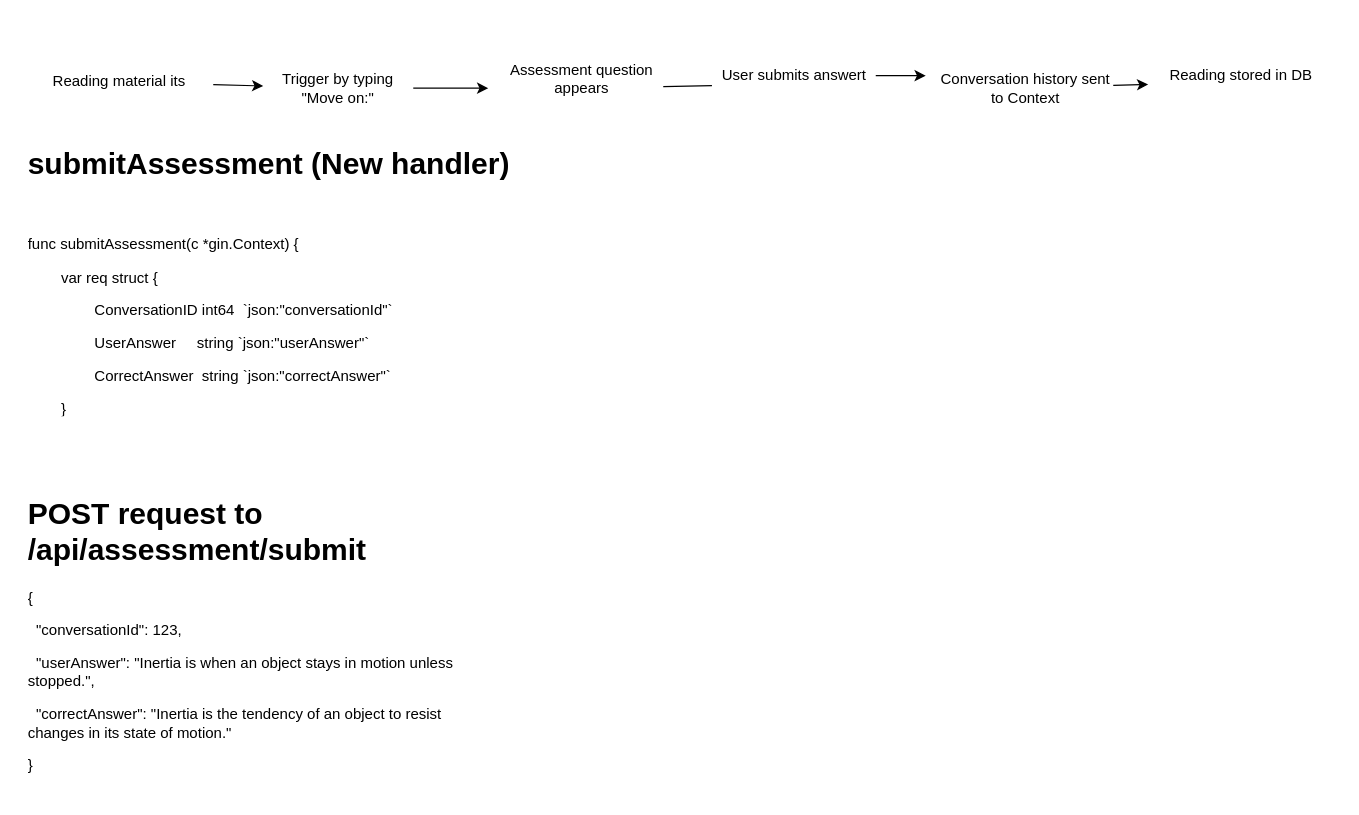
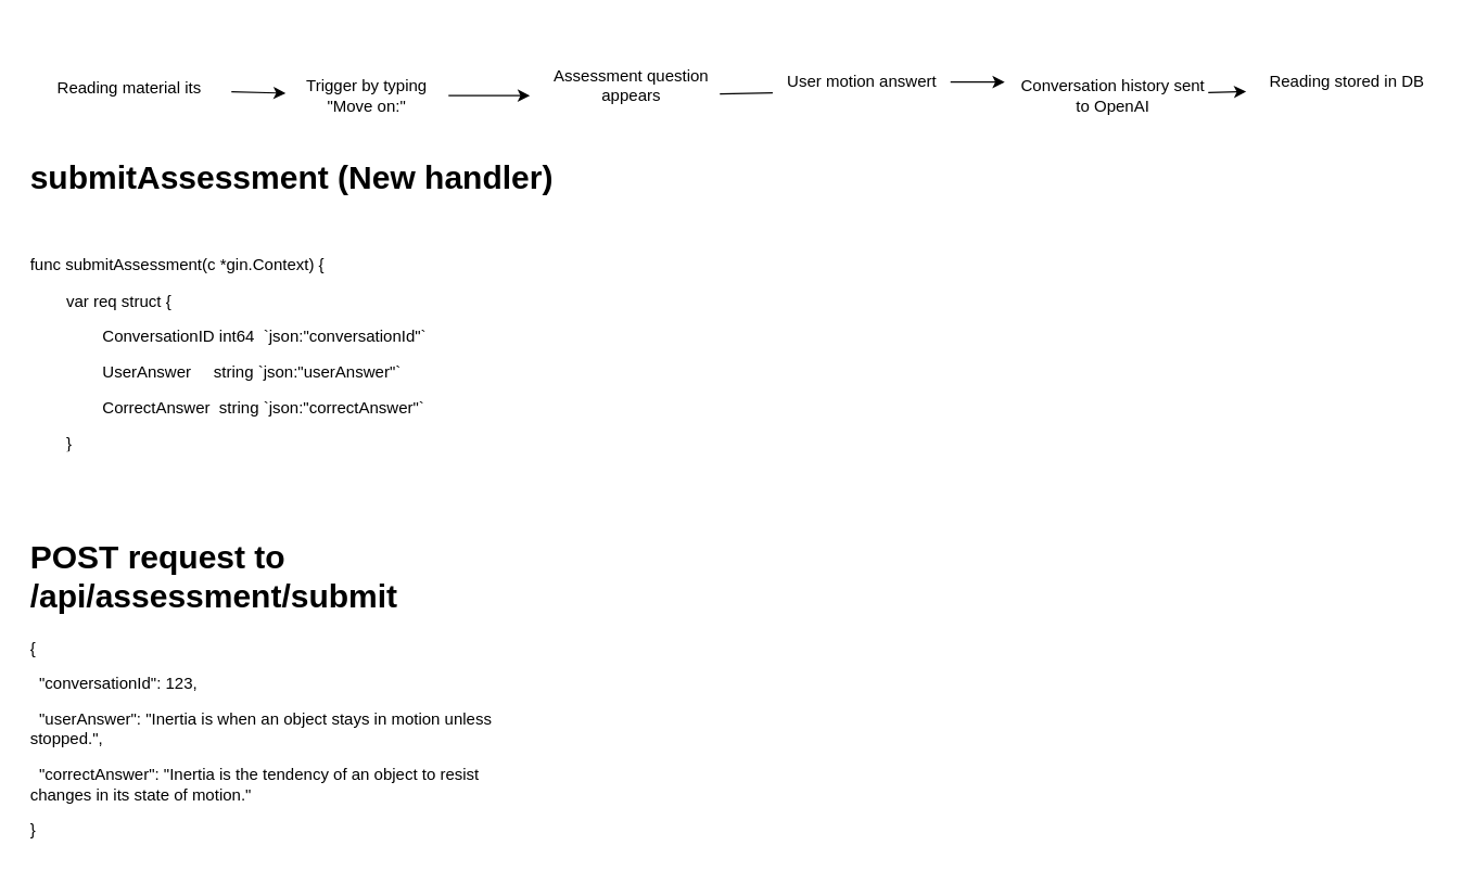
  <mxCell id="0" />
  <mxCell id="1" parent="0" />
  <mxCell id="2" style="edgeStyle=none;html=1;" edge="1" parent="1" source="3" target="4"><mxGeometry relative="1" as="geometry" /></mxCell>
  <mxCell id="3" value="Reading material its" style="text;html=1;align=center;verticalAlign=middle;whiteSpace=wrap;rounded=0;" vertex="1" parent="1"><mxGeometry x="20" y="40" width="150" height="50" as="geometry" /></mxCell>
  <mxCell id="4" value="Trigger by typing &quot;Move on:&quot;" style="text;html=1;align=center;verticalAlign=middle;whiteSpace=wrap;rounded=0;" vertex="1" parent="1"><mxGeometry x="210" y="40" width="120" height="60" as="geometry" /></mxCell>
  <mxCell id="5" value="Assessment question appears&lt;div&gt;&lt;br&gt;&lt;/div&gt;" style="text;html=1;align=center;verticalAlign=middle;whiteSpace=wrap;rounded=0;" vertex="1" parent="1"><mxGeometry x="400" y="40" width="130" height="60" as="geometry" /></mxCell>
  <mxCell id="6" style="edgeStyle=none;html=1;" edge="1" parent="1" source="4"><mxGeometry relative="1" as="geometry"><mxPoint x="390" y="70" as="targetPoint" /></mxGeometry></mxCell>
- <mxCell id="7" value="User submits answert" style="text;html=1;align=center;verticalAlign=middle;whiteSpace=wrap;rounded=0;" vertex="1" parent="1"><mxGeometry x="570" y="30" width="130" height="60" as="geometry" /></mxCell>
- <mxCell id="8" value="Conversation history sent to Context" style="text;html=1;align=center;verticalAlign=middle;whiteSpace=wrap;rounded=0;" vertex="1" parent="1"><mxGeometry x="750" y="40" width="140" height="60" as="geometry" /></mxCell>
+ <mxCell id="7" value="User motion answert" style="text;html=1;align=center;verticalAlign=middle;whiteSpace=wrap;rounded=0;" vertex="1" parent="1"><mxGeometry x="570" y="30" width="130" height="60" as="geometry" /></mxCell>
+ <mxCell id="8" value="Conversation history sent to OpenAI" style="text;html=1;align=center;verticalAlign=middle;whiteSpace=wrap;rounded=0;" vertex="1" parent="1"><mxGeometry x="750" y="40" width="140" height="60" as="geometry" /></mxCell>
  <mxCell id="9" style="edgeStyle=none;html=1;" edge="1" parent="1" source="7"><mxGeometry relative="1" as="geometry"><mxPoint x="740" y="60" as="targetPoint" /></mxGeometry></mxCell>
  <mxCell id="10" value="Reading stored in DB" style="text;html=1;align=center;verticalAlign=middle;whiteSpace=wrap;rounded=0;" vertex="1" parent="1"><mxGeometry x="920" y="20" width="145" height="80" as="geometry" /></mxCell>
  <mxCell id="11" style="edgeStyle=none;html=1;entryX=-0.014;entryY=0.588;entryDx=0;entryDy=0;entryPerimeter=0;" edge="1" parent="1" source="8" target="10"><mxGeometry relative="1" as="geometry" /></mxCell>
  <mxCell id="12" style="edgeStyle=none;html=1;entryX=-0.008;entryY=0.633;entryDx=0;entryDy=0;entryPerimeter=0;endArrow=none;" edge="1" parent="1" source="5" target="7"><mxGeometry relative="1" as="geometry" /></mxCell>
  <mxCell id="13" value="&lt;h1 style=&quot;margin-top: 0px;&quot;&gt;submitAssessment (New handler)&lt;/h1&gt;&lt;div&gt;&lt;br&gt;&lt;/div&gt;&lt;p&gt;func submitAssessment(c *gin.Context) {&lt;/p&gt;&lt;p&gt;&lt;span style=&quot;white-space: normal;&quot;&gt;&lt;span style=&quot;white-space:pre&quot;&gt;&#09;&lt;/span&gt;var req struct {&lt;/span&gt;&lt;/p&gt;&lt;p&gt;&lt;span style=&quot;white-space: normal;&quot;&gt;&lt;span style=&quot;white-space:pre&quot;&gt;&#09;&#09;&lt;/span&gt;ConversationID int64&amp;nbsp; `json:&quot;conversationId&quot;`&lt;/span&gt;&lt;/p&gt;&lt;p&gt;&lt;span style=&quot;white-space: normal;&quot;&gt;&lt;span style=&quot;white-space:pre&quot;&gt;&#09;&#09;&lt;/span&gt;UserAnswer&amp;nbsp; &amp;nbsp; &amp;nbsp;string `json:&quot;userAnswer&quot;`&lt;/span&gt;&lt;/p&gt;&lt;p&gt;&lt;span style=&quot;white-space: normal;&quot;&gt;&lt;span style=&quot;white-space:pre&quot;&gt;&#09;&#09;&lt;/span&gt;CorrectAnswer&amp;nbsp; string `json:&quot;correctAnswer&quot;`&lt;/span&gt;&lt;/p&gt;&lt;p&gt;&lt;span style=&quot;white-space: normal;&quot;&gt;&lt;span style=&quot;white-space:pre&quot;&gt;&#09;&lt;/span&gt;}&lt;/span&gt;&lt;/p&gt;" style="text;html=1;whiteSpace=wrap;overflow=hidden;rounded=0;" vertex="1" parent="1"><mxGeometry x="20" y="110" width="430" height="220" as="geometry" /></mxCell>
  <mxCell id="14" value="&lt;h1 style=&quot;margin-top: 0px;&quot;&gt;POST request to /api/assessment/submit&lt;/h1&gt;&lt;p&gt;{&lt;/p&gt;&lt;p&gt;&amp;nbsp; &quot;conversationId&quot;: 123,&lt;/p&gt;&lt;p&gt;&amp;nbsp; &quot;userAnswer&quot;: &quot;Inertia is when an object stays in motion unless stopped.&quot;,&lt;/p&gt;&lt;p&gt;&amp;nbsp; &quot;correctAnswer&quot;: &quot;Inertia is the tendency of an object to resist changes in its state of motion.&quot;&lt;/p&gt;&lt;p&gt;}&lt;/p&gt;" style="text;html=1;whiteSpace=wrap;overflow=hidden;rounded=0;" vertex="1" parent="1"><mxGeometry x="20" y="390" width="380" height="240" as="geometry" /></mxCell>
